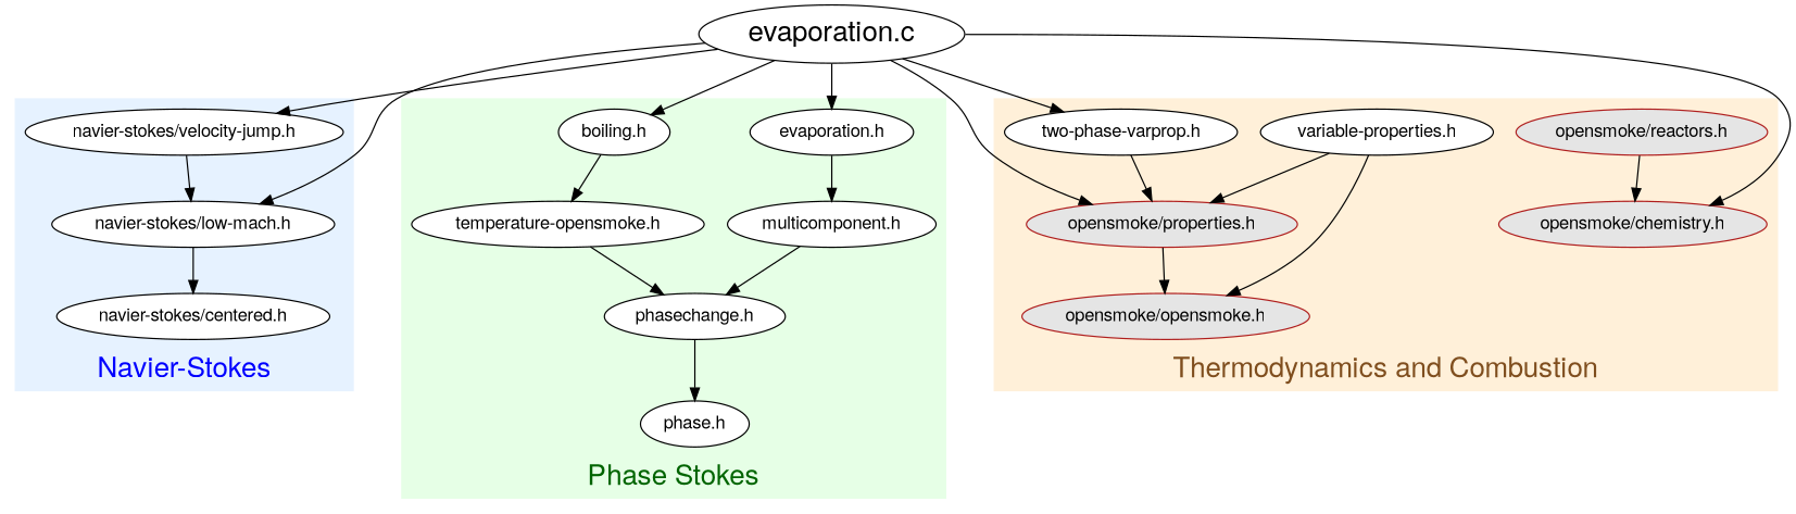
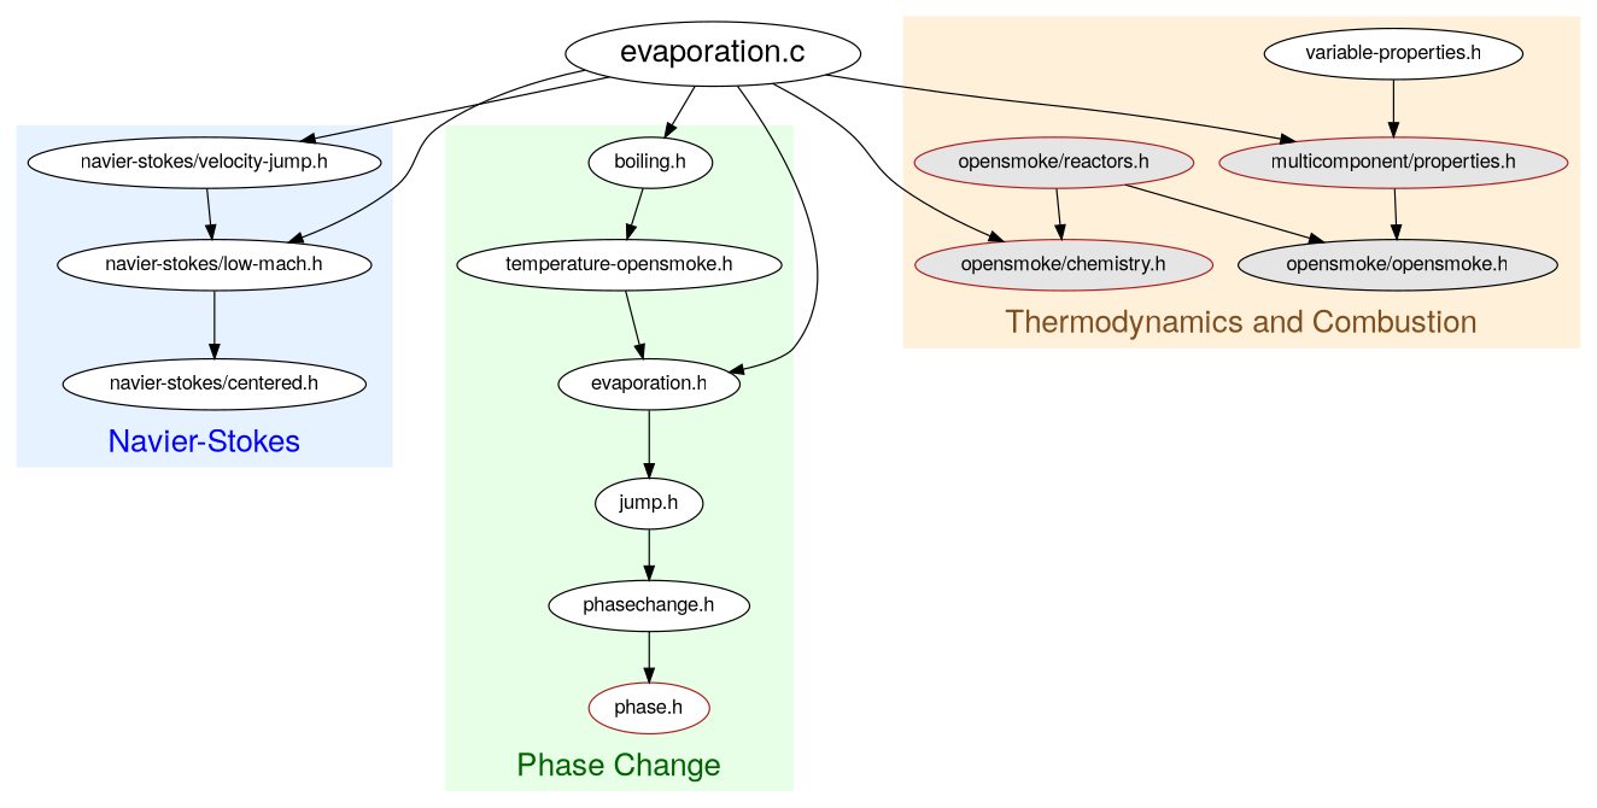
  digraph {
    fontname="Helvetica,Arial,sans-serif"
    labelloc=b
    splines=true
    node [color=black fillcolor=white fontname="Helvetica,Arial,sans-serif" shape=ellipse style=filled]
    edge [fontname="Helvetica,Arial,sans-serif"]
    n1 [label="navier-stokes/velocity-jump.h"]
    n2 [label="navier-stokes/low-mach.h"]
    n3 [label="navier-stokes/centered.h"]
    n4 [label="evaporation.h"]
-   n5 [label="multicomponent.h"]
+   n5 [label="jump.h"]
    n6 [label="boiling.h"]
    n7 [label="temperature-opensmoke.h"]
    n8 [label="phasechange.h"]
-   n9 [label="phase.h"]
+   n9 [color="#af1e1e" label="phase.h"]
    n10 [label="variable-properties.h"]
-   n11 [color="#af1e1e" fillcolor="#e5e5e5" label="opensmoke/properties.h"]
-   n12 [label="two-phase-varprop.h"]
-   n13 [color="#af1e1e" fillcolor="#e5e5e5" label="opensmoke/opensmoke.h"]
+   n11 [color="#af1e1e" fillcolor="#e5e5e5" label="multicomponent/properties.h"]
+   n13 [fillcolor="#e5e5e5" label="opensmoke/opensmoke.h"]
    n14 [color="#af1e1e" fillcolor="#e5e5e5" label="opensmoke/reactors.h"]
    n15 [color="#af1e1e" fillcolor="#e5e5e5" label="opensmoke/chemistry.h"]
    n16 [fontsize=22 label="evaporation.c" color="" fillcolor="" shape="" style=""]
    subgraph cluster_1 {
      color="#e6f2ff"
      fontcolor=blue
      fontsize=22
      label="Navier-Stokes"
      style=filled
      n1
      n2
      n3
    }
    subgraph cluster_2 {
      color="#e6ffe6"
      fontcolor=darkgreen
      fontsize=22
-     label="Phase Stokes"
+     label="Phase Change"
      style=filled
      n4
      n5
      n6
      n7
      n8
      n9
    }
    subgraph cluster_3 {
      color="#fff0d9"
      fontcolor="#7f4e1e"
      fontsize=22
      label="Thermodynamics and Combustion"
      style=filled
      n10
      n11
-     n12
      n13
      n14
      n15
    }
    n1 -> n2
    n2 -> n3
    n4 -> n5
    n5 -> n8
    n6 -> n7
-   n7 -> n8
+   n7 -> n4
    n8 -> n9
    n10 -> n11
    n11 -> n13
-   n12 -> n11
-   n10 -> n13
+   n14 -> n13
    n14 -> n15
    n16 -> n1
    n16 -> n2
    n16 -> n4
    n16 -> n6
    n16 -> n11
-   n16 -> n12
    n16 -> n15
  }
